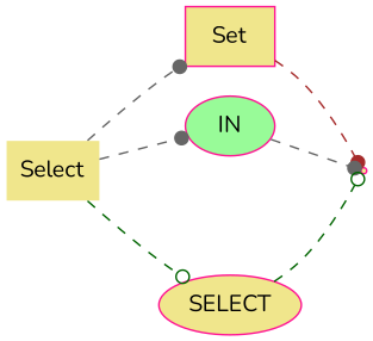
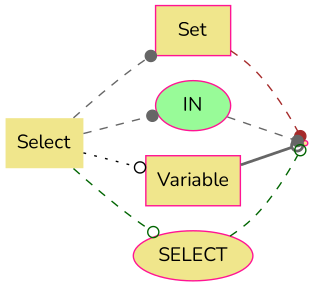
  digraph {
    rankdir=LR
    fontname=Nunito
    node [fontname=Nunito shape=box style=filled fillcolor=khaki color=deeppink]
    edge [color=gray40 style=dashed arrowhead=dot fontname=Nunito]
    n1 [label=Select shape=plaintext color=darkorange]
    n2 [label=Set]
    n3 [label=IN shape=oval fillcolor=palegreen]
+   n4 [label=Variable]
    n5 [label=SELECT shape=oval]
    end [shape=point]
    n1 -> n2
    n1 -> n3
+   n1 -> n4 [color=black style=dotted arrowhead=odot]
    n1 -> n5 [color=darkgreen arrowhead=odot]
    n2 -> end [color=brown]
    n3 -> end
+   n4 -> end [style=bold arrowhead=odot]
    n5 -> end [color=darkgreen arrowhead=odot]
  }
